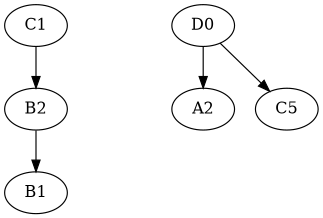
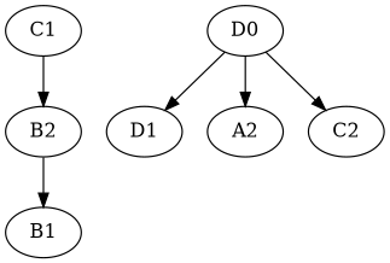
  strict digraph {
    B2
    B1
    C1
    n4 [label=D0]
+   D1
    A2
-   C2 [label=C5]
+   C2
    B2 -> B1
    C1 -> B2
+   n4 -> D1
    n4 -> A2
    n4 -> C2
  }
